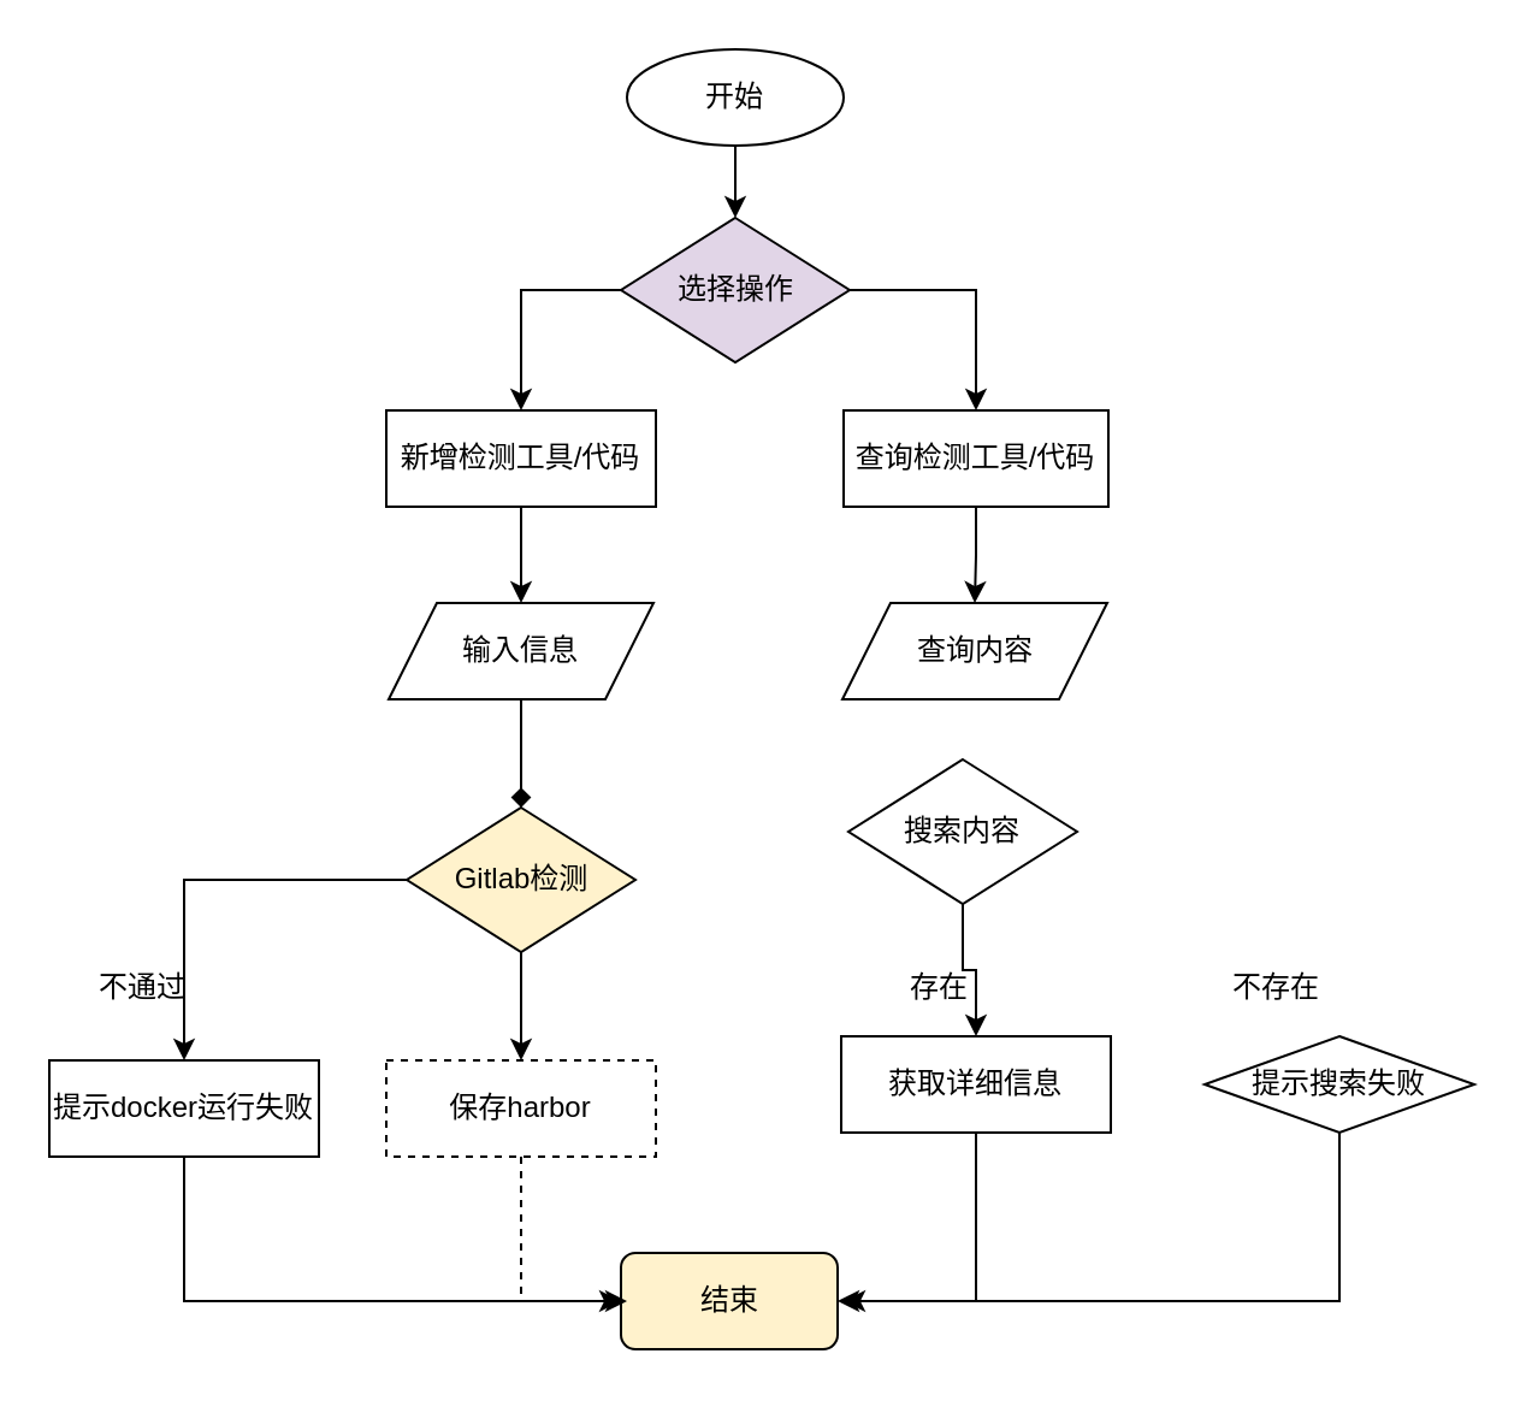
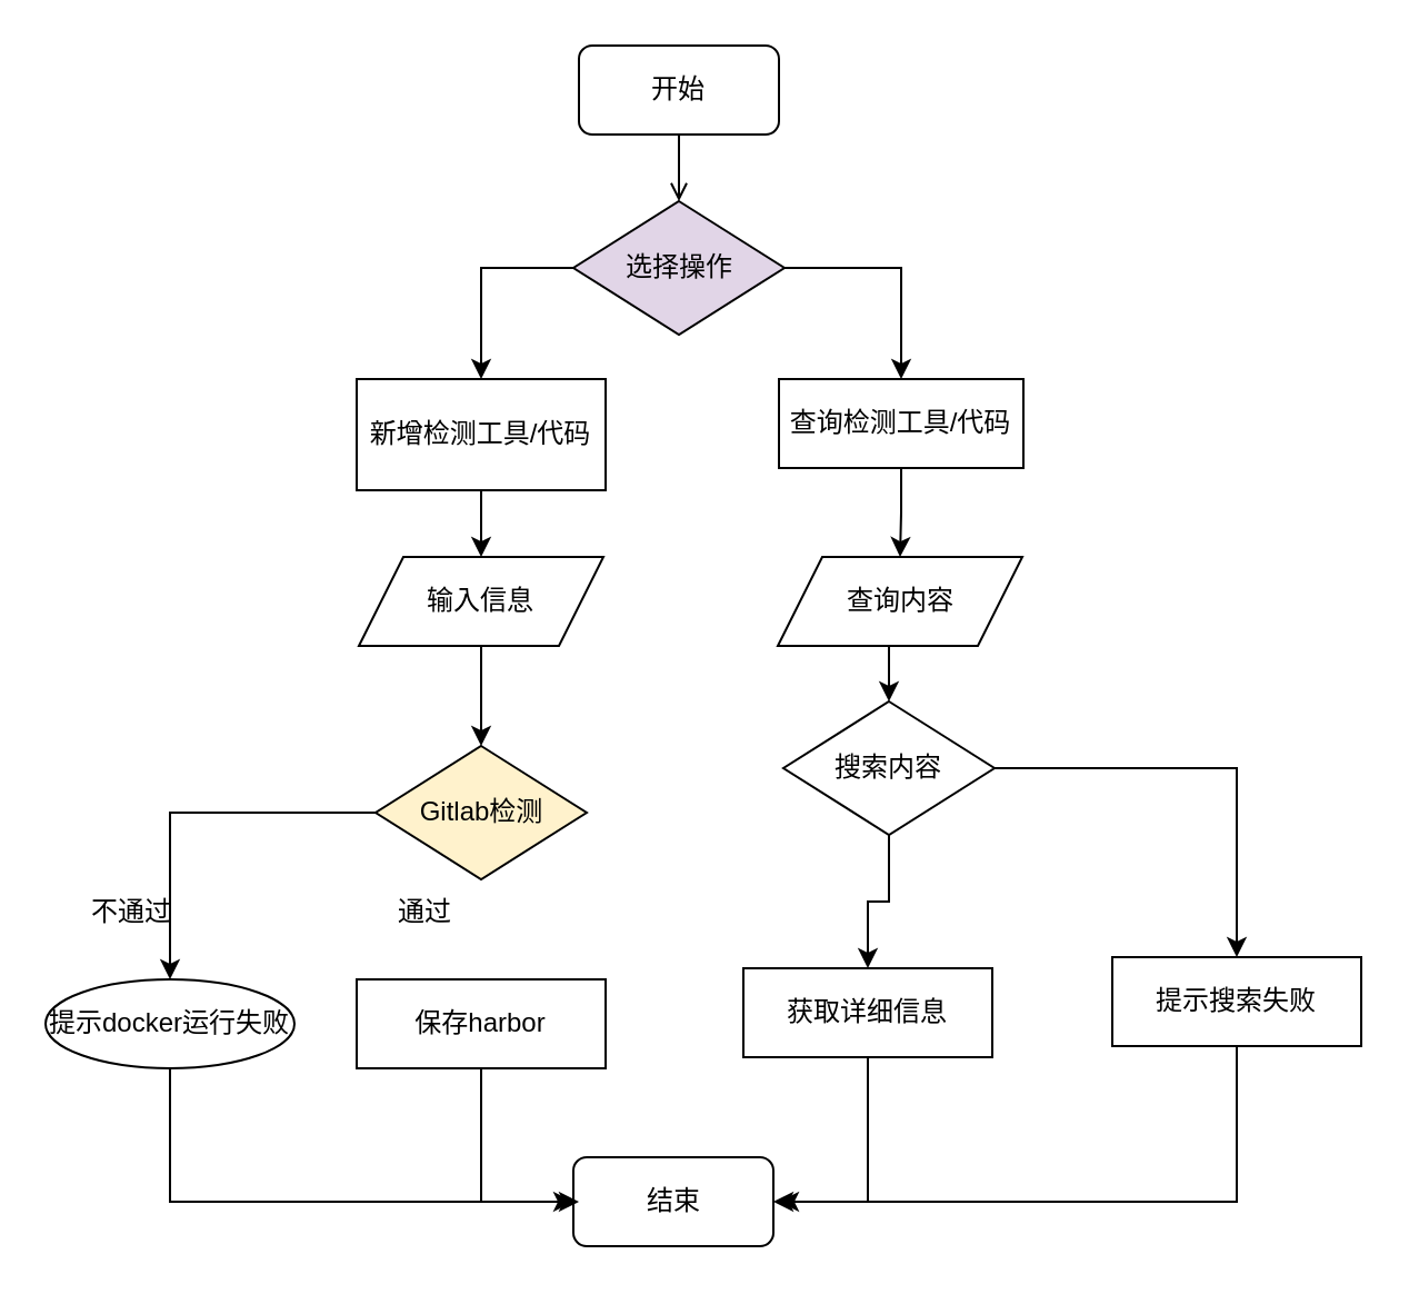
  <mxCell id="0" />
  <mxCell id="1" parent="0" />
- <mxCell id="2" style="edgeStyle=orthogonalEdgeStyle;rounded=0;orthogonalLoop=1;jettySize=auto;html=1;exitX=0.5;exitY=1;exitDx=0;exitDy=0;entryX=0.5;entryY=0;entryDx=0;entryDy=0;" parent="1" source="3" target="6" edge="1"><mxGeometry relative="1" as="geometry" /></mxCell>
- <mxCell id="3" value="开始" style="ellipse;whiteSpace=wrap;html=1;" parent="1" vertex="1"><mxGeometry x="260" y="20" width="90" height="40" as="geometry" /></mxCell>
+ <mxCell id="2" style="edgeStyle=orthogonalEdgeStyle;rounded=0;orthogonalLoop=1;jettySize=auto;html=1;exitX=0.5;exitY=1;exitDx=0;exitDy=0;entryX=0.5;entryY=0;entryDx=0;entryDy=0;endArrow=open;" parent="1" source="3" target="6" edge="1"><mxGeometry relative="1" as="geometry" /></mxCell>
+ <mxCell id="3" value="开始" style="rounded=1;whiteSpace=wrap;html=1;" parent="1" vertex="1"><mxGeometry x="260" y="20" width="90" height="40" as="geometry" /></mxCell>
  <mxCell id="4" style="edgeStyle=orthogonalEdgeStyle;rounded=0;orthogonalLoop=1;jettySize=auto;html=1;exitX=0;exitY=0.5;exitDx=0;exitDy=0;entryX=0.5;entryY=0;entryDx=0;entryDy=0;" parent="1" source="6" target="8" edge="1"><mxGeometry relative="1" as="geometry" /></mxCell>
  <mxCell id="5" style="edgeStyle=orthogonalEdgeStyle;rounded=0;orthogonalLoop=1;jettySize=auto;html=1;exitX=1;exitY=0.5;exitDx=0;exitDy=0;entryX=0.5;entryY=0;entryDx=0;entryDy=0;" parent="1" source="6" target="10" edge="1"><mxGeometry relative="1" as="geometry" /></mxCell>
  <mxCell id="6" value="选择操作" style="rhombus;whiteSpace=wrap;html=1;fillColor=#e1d5e7;" parent="1" vertex="1"><mxGeometry x="257.5" y="90" width="95" height="60" as="geometry" /></mxCell>
  <mxCell id="7" style="edgeStyle=orthogonalEdgeStyle;rounded=0;orthogonalLoop=1;jettySize=auto;html=1;exitX=0.5;exitY=1;exitDx=0;exitDy=0;entryX=0.5;entryY=0;entryDx=0;entryDy=0;" edge="1" parent="1" source="8" target="17"><mxGeometry relative="1" as="geometry" /></mxCell>
- <mxCell id="8" value="新增检测工具/代码" style="rounded=0;whiteSpace=wrap;html=1;" parent="1" vertex="1"><mxGeometry x="160" y="170" width="112" height="40" as="geometry" /></mxCell>
+ <mxCell id="8" value="新增检测工具/代码" style="rounded=0;whiteSpace=wrap;html=1;" parent="1" vertex="1"><mxGeometry x="160" y="170" width="112" height="50" as="geometry" /></mxCell>
  <mxCell id="9" style="edgeStyle=orthogonalEdgeStyle;rounded=0;orthogonalLoop=1;jettySize=auto;html=1;exitX=0.5;exitY=1;exitDx=0;exitDy=0;entryX=0.5;entryY=0;entryDx=0;entryDy=0;" parent="1" source="10" target="12" edge="1"><mxGeometry relative="1" as="geometry" /></mxCell>
  <mxCell id="10" value="查询检测工具/代码" style="rounded=0;whiteSpace=wrap;html=1;" parent="1" vertex="1"><mxGeometry x="350" y="170" width="110" height="40" as="geometry" /></mxCell>
+ <mxCell id="11" style="edgeStyle=orthogonalEdgeStyle;rounded=0;orthogonalLoop=1;jettySize=auto;html=1;exitX=0.5;exitY=1;exitDx=0;exitDy=0;entryX=0.5;entryY=0;entryDx=0;entryDy=0;" edge="1" parent="1" source="12" target="22"><mxGeometry relative="1" as="geometry" /></mxCell>
  <mxCell id="12" value="查询内容" style="shape=parallelogram;perimeter=parallelogramPerimeter;whiteSpace=wrap;html=1;fixedSize=1;" parent="1" vertex="1"><mxGeometry x="349.5" y="250" width="110" height="40" as="geometry" /></mxCell>
- <mxCell id="13" value="结束" style="rounded=1;whiteSpace=wrap;html=1;fillColor=#fff2cc;" parent="1" vertex="1"><mxGeometry x="257.5" y="520" width="90" height="40" as="geometry" /></mxCell>
+ <mxCell id="13" value="结束" style="rounded=1;whiteSpace=wrap;html=1;" parent="1" vertex="1"><mxGeometry x="257.5" y="520" width="90" height="40" as="geometry" /></mxCell>
  <mxCell id="14" style="edgeStyle=orthogonalEdgeStyle;rounded=0;orthogonalLoop=1;jettySize=auto;html=1;exitX=0.5;exitY=1;exitDx=0;exitDy=0;entryX=1;entryY=0.5;entryDx=0;entryDy=0;" parent="1" source="15" target="13" edge="1"><mxGeometry relative="1" as="geometry" /></mxCell>
- <mxCell id="15" value="获取详细信息" style="rounded=0;whiteSpace=wrap;html=1;" parent="1" vertex="1"><mxGeometry x="349" y="430" width="112" height="40" as="geometry" /></mxCell>
- <mxCell id="16" style="edgeStyle=orthogonalEdgeStyle;rounded=0;orthogonalLoop=1;jettySize=auto;html=1;exitX=0.5;exitY=1;exitDx=0;exitDy=0;entryX=0.5;entryY=0;entryDx=0;entryDy=0;endArrow=diamond;" edge="1" parent="1" source="17" target="29"><mxGeometry relative="1" as="geometry" /></mxCell>
+ <mxCell id="15" value="获取详细信息" style="rounded=0;whiteSpace=wrap;html=1;" parent="1" vertex="1"><mxGeometry x="334" y="435" width="112" height="40" as="geometry" /></mxCell>
+ <mxCell id="16" style="edgeStyle=orthogonalEdgeStyle;rounded=0;orthogonalLoop=1;jettySize=auto;html=1;exitX=0.5;exitY=1;exitDx=0;exitDy=0;entryX=0.5;entryY=0;entryDx=0;entryDy=0;" edge="1" parent="1" source="17" target="29"><mxGeometry relative="1" as="geometry" /></mxCell>
  <mxCell id="17" value="输入信息" style="shape=parallelogram;perimeter=parallelogramPerimeter;whiteSpace=wrap;html=1;fixedSize=1;" vertex="1" parent="1"><mxGeometry x="161" y="250" width="110" height="40" as="geometry" /></mxCell>
- <mxCell id="18" style="edgeStyle=orthogonalEdgeStyle;rounded=0;orthogonalLoop=1;jettySize=auto;html=1;exitX=0.5;exitY=1;exitDx=0;exitDy=0;entryX=0;entryY=0.5;entryDx=0;entryDy=0;dashed=1;" edge="1" parent="1" source="19" target="13"><mxGeometry relative="1" as="geometry" /></mxCell>
- <mxCell id="19" value="保存harbor" style="rounded=0;whiteSpace=wrap;html=1;dashed=1;" vertex="1" parent="1"><mxGeometry x="160" y="440" width="112" height="40" as="geometry" /></mxCell>
+ <mxCell id="18" style="edgeStyle=orthogonalEdgeStyle;rounded=0;orthogonalLoop=1;jettySize=auto;html=1;exitX=0.5;exitY=1;exitDx=0;exitDy=0;entryX=0;entryY=0.5;entryDx=0;entryDy=0;" edge="1" parent="1" source="19" target="13"><mxGeometry relative="1" as="geometry" /></mxCell>
+ <mxCell id="19" value="保存harbor" style="rounded=0;whiteSpace=wrap;html=1;" vertex="1" parent="1"><mxGeometry x="160" y="440" width="112" height="40" as="geometry" /></mxCell>
  <mxCell id="20" style="edgeStyle=orthogonalEdgeStyle;rounded=0;orthogonalLoop=1;jettySize=auto;html=1;exitX=0.5;exitY=1;exitDx=0;exitDy=0;" edge="1" parent="1" source="22" target="15"><mxGeometry relative="1" as="geometry" /></mxCell>
+ <mxCell id="21" style="edgeStyle=orthogonalEdgeStyle;rounded=0;orthogonalLoop=1;jettySize=auto;html=1;exitX=1;exitY=0.5;exitDx=0;exitDy=0;entryX=0.5;entryY=0;entryDx=0;entryDy=0;" edge="1" parent="1" source="22" target="25"><mxGeometry relative="1" as="geometry" /></mxCell>
  <mxCell id="22" value="搜索内容" style="rhombus;whiteSpace=wrap;html=1;" vertex="1" parent="1"><mxGeometry x="352" y="315" width="95" height="60" as="geometry" /></mxCell>
- <mxCell id="23" value="存在" style="text;html=1;strokeColor=none;fillColor=none;align=center;verticalAlign=middle;whiteSpace=wrap;rounded=0;" vertex="1" parent="1"><mxGeometry x="360" y="395" width="60" height="30" as="geometry" /></mxCell>
  <mxCell id="24" style="edgeStyle=orthogonalEdgeStyle;rounded=0;orthogonalLoop=1;jettySize=auto;html=1;exitX=0.5;exitY=1;exitDx=0;exitDy=0;" edge="1" parent="1" source="25"><mxGeometry relative="1" as="geometry"><mxPoint x="350" y="540" as="targetPoint" /><Array as="points"><mxPoint x="556" y="540" /></Array></mxGeometry></mxCell>
- <mxCell id="25" value="提示搜索失败" style="rhombus;whiteSpace=wrap;html=1;" vertex="1" parent="1"><mxGeometry x="500" y="430" width="112" height="40" as="geometry" /></mxCell>
- <mxCell id="26" value="不存在" style="text;html=1;strokeColor=none;fillColor=none;align=center;verticalAlign=middle;whiteSpace=wrap;rounded=0;" vertex="1" parent="1"><mxGeometry x="500" y="395" width="60" height="30" as="geometry" /></mxCell>
- <mxCell id="27" style="edgeStyle=orthogonalEdgeStyle;rounded=0;orthogonalLoop=1;jettySize=auto;html=1;exitX=0.5;exitY=1;exitDx=0;exitDy=0;" edge="1" parent="1" source="29" target="19"><mxGeometry relative="1" as="geometry" /></mxCell>
+ <mxCell id="25" value="提示搜索失败" style="rounded=0;whiteSpace=wrap;html=1;" vertex="1" parent="1"><mxGeometry x="500" y="430" width="112" height="40" as="geometry" /></mxCell>
  <mxCell id="28" style="edgeStyle=orthogonalEdgeStyle;rounded=0;orthogonalLoop=1;jettySize=auto;html=1;exitX=0;exitY=0.5;exitDx=0;exitDy=0;entryX=0.5;entryY=0;entryDx=0;entryDy=0;" edge="1" parent="1" source="29" target="31"><mxGeometry relative="1" as="geometry" /></mxCell>
  <mxCell id="29" value="Gitlab检测" style="rhombus;whiteSpace=wrap;html=1;fillColor=#fff2cc;" vertex="1" parent="1"><mxGeometry x="168.5" y="335" width="95" height="60" as="geometry" /></mxCell>
  <mxCell id="30" style="edgeStyle=orthogonalEdgeStyle;rounded=0;orthogonalLoop=1;jettySize=auto;html=1;exitX=0.5;exitY=1;exitDx=0;exitDy=0;" edge="1" parent="1" source="31"><mxGeometry relative="1" as="geometry"><mxPoint x="260" y="540" as="targetPoint" /><Array as="points"><mxPoint x="76" y="540" /></Array></mxGeometry></mxCell>
- <mxCell id="31" value="提示docker运行失败" style="rounded=0;whiteSpace=wrap;html=1;" vertex="1" parent="1"><mxGeometry x="20" y="440" width="112" height="40" as="geometry" /></mxCell>
+ <mxCell id="31" value="提示docker运行失败" style="ellipse;whiteSpace=wrap;html=1;" vertex="1" parent="1"><mxGeometry x="20" y="440" width="112" height="40" as="geometry" /></mxCell>
+ <mxCell id="32" value="通过" style="text;html=1;strokeColor=none;fillColor=none;align=center;verticalAlign=middle;whiteSpace=wrap;rounded=0;" vertex="1" parent="1"><mxGeometry x="161" y="395" width="60" height="30" as="geometry" /></mxCell>
  <mxCell id="33" value="不通过" style="text;html=1;strokeColor=none;fillColor=none;align=center;verticalAlign=middle;whiteSpace=wrap;rounded=0;" vertex="1" parent="1"><mxGeometry x="29" y="395" width="60" height="30" as="geometry" /></mxCell>
